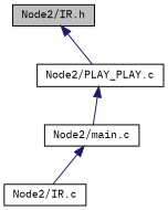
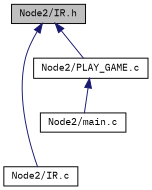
  digraph {
    fontname="IBM Plex Mono"
    node [color=black fillcolor=white fontname="IBM Plex Mono" fontsize=10 shape=record style=filled]
    edge [color=midnightblue dir=back fontname="IBM Plex Mono" fontsize=10 labelfontname=Helvetica labelfontsize=10 style=solid]
    n1 [fillcolor=grey75 fontcolor=black height=0.2 label="Node2/IR.h" width=0.4]
    n2 [height=0.2 label="Node2/IR.c" width=0.4]
-   n3 [height=0.2 label="Node2/PLAY_PLAY.c" width=0.4]
+   n3 [height=0.2 label="Node2/PLAY_GAME.c" width=0.4]
    n4 [height=0.2 label="Node2/main.c" width=0.4]
-   n4 -> n2
+   n1 -> n2
    n1 -> n3
    n3 -> n4
  }
